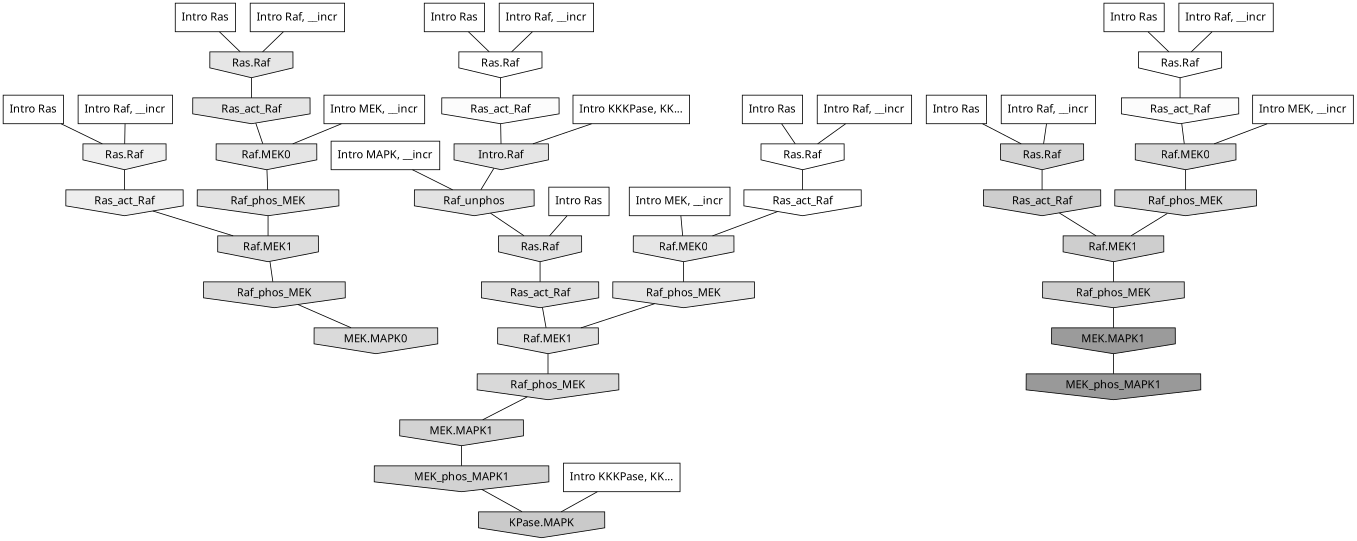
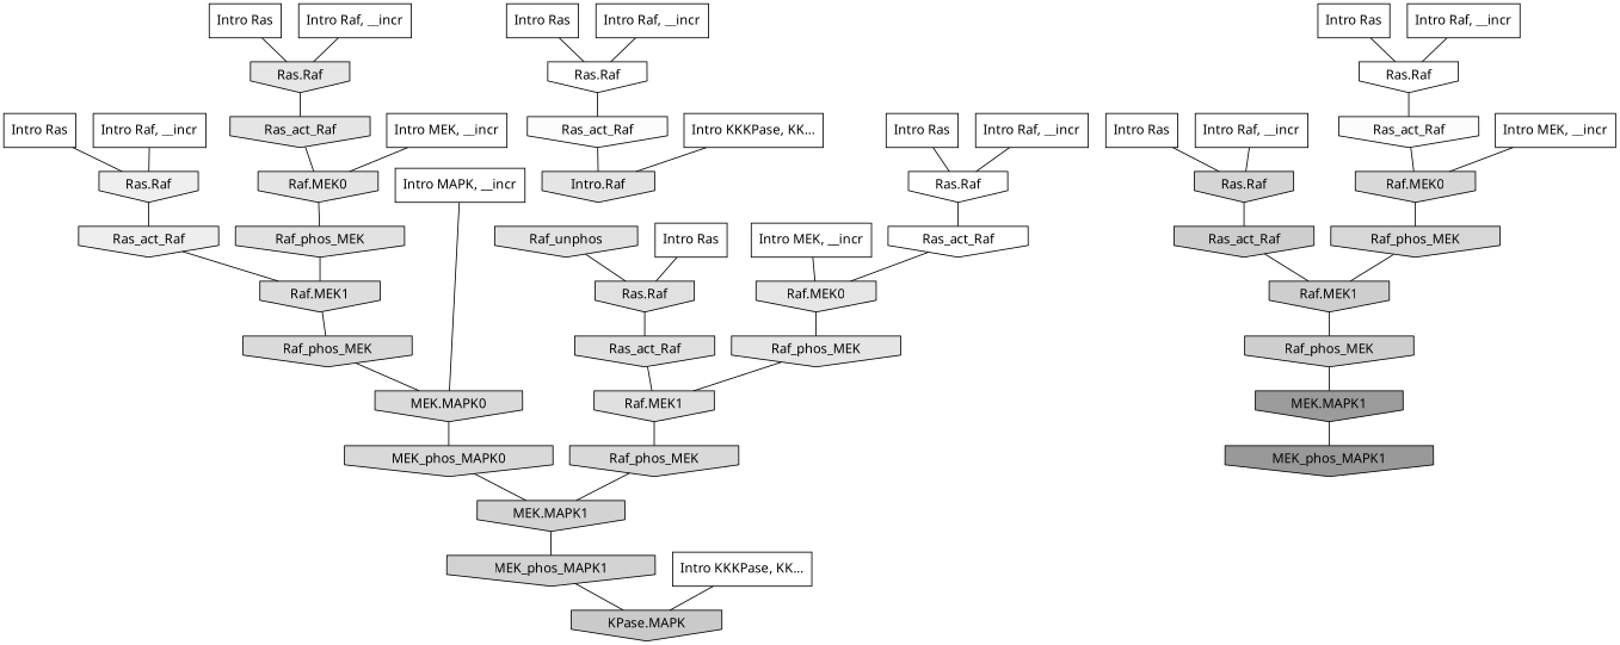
  digraph {
    rankdir=TB
    ranksep=0.30
    node [fillcolor="0.000 0.000 1.000" fontname="CMU Serif" shape=invhouse style=filled]
    edge [color="0.000 0.000 0.000" dir=none fontname="CMU Serif"]
    n1 [label="Intro Ras" shape=rectangle]
    n2 [fillcolor="0.000 0.000 0.899" label="Ras.Raf"]
    n3 [fillcolor="0.000 0.000 0.898" label=Ras_act_Raf]
    n4 [label="Intro Ras" shape=rectangle]
    n5 [fillcolor="0.000 0.000 0.833" label="Ras.Raf"]
    n6 [fillcolor="0.000 0.000 0.806" label=Ras_act_Raf]
    n7 [label="Intro Ras" shape=rectangle]
    n8 [fillcolor="0.000 0.000 0.879" label="Ras.Raf"]
    n9 [fillcolor="0.000 0.000 0.877" label=Ras_act_Raf]
    n10 [label="Intro Ras" shape=rectangle]
    n11 [label="Ras.Raf"]
    n12 [fillcolor="0.000 0.000 0.998" label=Ras_act_Raf]
    n13 [label="Intro Ras" shape=rectangle]
    n14 [label="Ras.Raf"]
    n15 [fillcolor="0.000 0.000 0.986" label=Ras_act_Raf]
    n16 [label="Intro Ras" shape=rectangle]
    n17 [fillcolor="0.000 0.000 0.934" label="Ras.Raf"]
    n18 [fillcolor="0.000 0.000 0.931" label=Ras_act_Raf]
    n19 [label="Intro Ras" shape=rectangle]
    n20 [label="Ras.Raf"]
    n21 [fillcolor="0.000 0.000 0.985" label=Ras_act_Raf]
    n22 [label="Intro Raf, __incr" shape=rectangle]
    n23 [label="Intro Raf, __incr" shape=rectangle]
    n24 [label="Intro Raf, __incr" shape=rectangle]
    n25 [label="Intro Raf, __incr" shape=rectangle]
    n26 [label="Intro Raf, __incr" shape=rectangle]
    n27 [label="Intro Raf, __incr" shape=rectangle]
    n28 [label="Intro MEK, __incr" shape=rectangle]
    n29 [fillcolor="0.000 0.000 0.900" label="Raf.MEK0"]
    n30 [fillcolor="0.000 0.000 0.895" label=Raf_phos_MEK]
    n31 [label="Intro MEK, __incr" shape=rectangle]
    n32 [fillcolor="0.000 0.000 0.851" label="Raf.MEK0"]
    n33 [fillcolor="0.000 0.000 0.843" label=Raf_phos_MEK]
    n34 [label="Intro MEK, __incr" shape=rectangle]
    n35 [fillcolor="0.000 0.000 0.898" label="Raf.MEK0"]
    n36 [fillcolor="0.000 0.000 0.886" label=Raf_phos_MEK]
    n37 [label="Intro MAPK, __incr" shape=rectangle]
    n38 [fillcolor="0.000 0.000 0.855" label="MEK.MAPK0"]
+   n39 [fillcolor="0.000 0.000 0.850" label=MEK_phos_MAPK0]
    n40 [label="Intro KKKPase, KK..." shape=rectangle]
    n41 [fillcolor="0.000 0.000 0.792" label="KPase.MAPK"]
    n42 [label="Intro KKKPase, KK..." shape=rectangle]
    n43 [fillcolor="0.000 0.000 0.898" label="Intro.Raf"]
    n44 [fillcolor="0.000 0.000 0.887" label=Raf_unphos]
    n45 [fillcolor="0.000 0.000 0.866" label="Raf.MEK1"]
    n46 [fillcolor="0.000 0.000 0.855" label=Raf_phos_MEK]
    n47 [fillcolor="0.000 0.000 0.877" label="Raf.MEK1"]
    n48 [fillcolor="0.000 0.000 0.848" label=Raf_phos_MEK]
    n49 [fillcolor="0.000 0.000 0.826" label="MEK.MAPK1"]
    n50 [fillcolor="0.000 0.000 0.806" label="Raf.MEK1"]
    n51 [fillcolor="0.000 0.000 0.822" label=MEK_phos_MAPK1]
    n52 [fillcolor="0.000 0.000 0.806" label=Raf_phos_MEK]
    n53 [fillcolor="0.000 0.000 0.606" label="MEK.MAPK1"]
    n54 [fillcolor="0.000 0.000 0.600" label=MEK_phos_MAPK1]
    n1 -> n2
    n2 -> n3
    n3 -> n35
    n4 -> n5
    n5 -> n6
    n6 -> n50
    n7 -> n8
    n8 -> n9
    n9 -> n47
    n10 -> n11
    n11 -> n12
    n12 -> n29
    n13 -> n14
    n14 -> n15
    n15 -> n43
    n16 -> n17
    n17 -> n18
    n18 -> n45
    n19 -> n20
    n20 -> n21
    n21 -> n32
    n22 -> n17
    n23 -> n20
    n24 -> n5
    n25 -> n11
    n26 -> n14
    n27 -> n2
    n28 -> n29
    n29 -> n30
    n30 -> n47
    n31 -> n32
    n32 -> n33
    n33 -> n50
    n34 -> n35
    n35 -> n36
    n36 -> n45
-   n37 -> n44
+   n37 -> n38
+   n38 -> n39
+   n39 -> n49
    n40 -> n41
    n42 -> n43
-   n43 -> n44
    n44 -> n8
    n45 -> n46
    n46 -> n38
    n47 -> n48
    n48 -> n49
    n49 -> n51
    n50 -> n52
    n51 -> n41
    n52 -> n53
    n53 -> n54
  }
